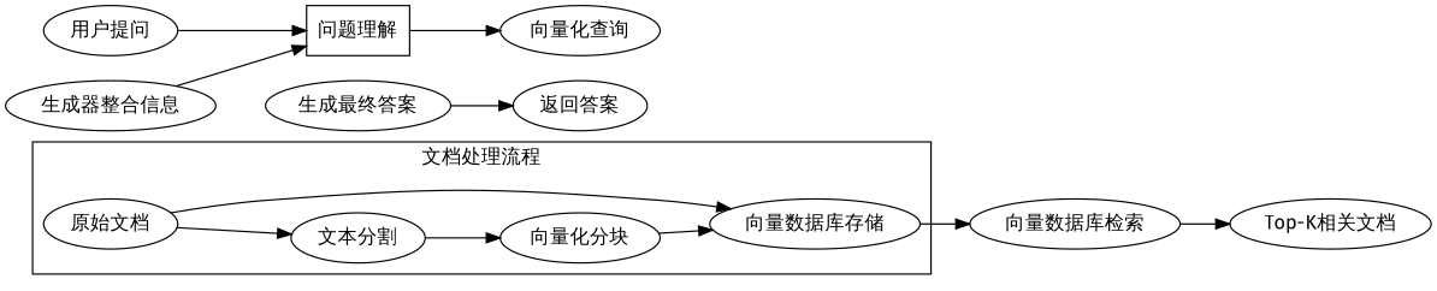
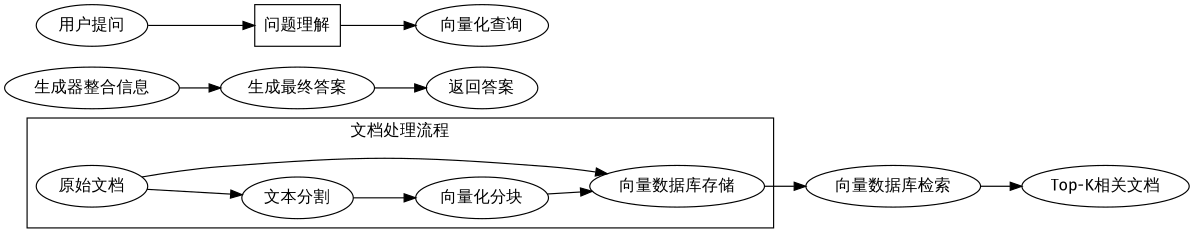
  digraph {
    fontname="Fira Sans"
    rankdir=LR
    node [fontname="Fira Sans"]
    edge [fontname="Fira Sans"]
    n1 [label="原始文档"]
    n2 [label="文本分割"]
    n3 [label="向量化分块"]
    n4 [label="向量数据库存储"]
    n5 [label="向量数据库检索"]
    n6 [label="用户提问"]
    n7 [label="问题理解" shape=box]
    n8 [label="向量化查询"]
    n9 [label="Top-K相关文档"]
    n10 [label="生成器整合信息"]
    n11 [label="生成最终答案"]
    n12 [label="返回答案"]
    subgraph cluster_1 {
      label="文档处理流程"
      n1
      n2
      n3
      n4
    }
    n1 -> n2
    n1 -> n4
    n2 -> n3
    n3 -> n4
    n4 -> n5
    n5 -> n9
    n6 -> n7
    n7 -> n8
-   n10 -> n7
+   n10 -> n11
    n11 -> n12
  }
